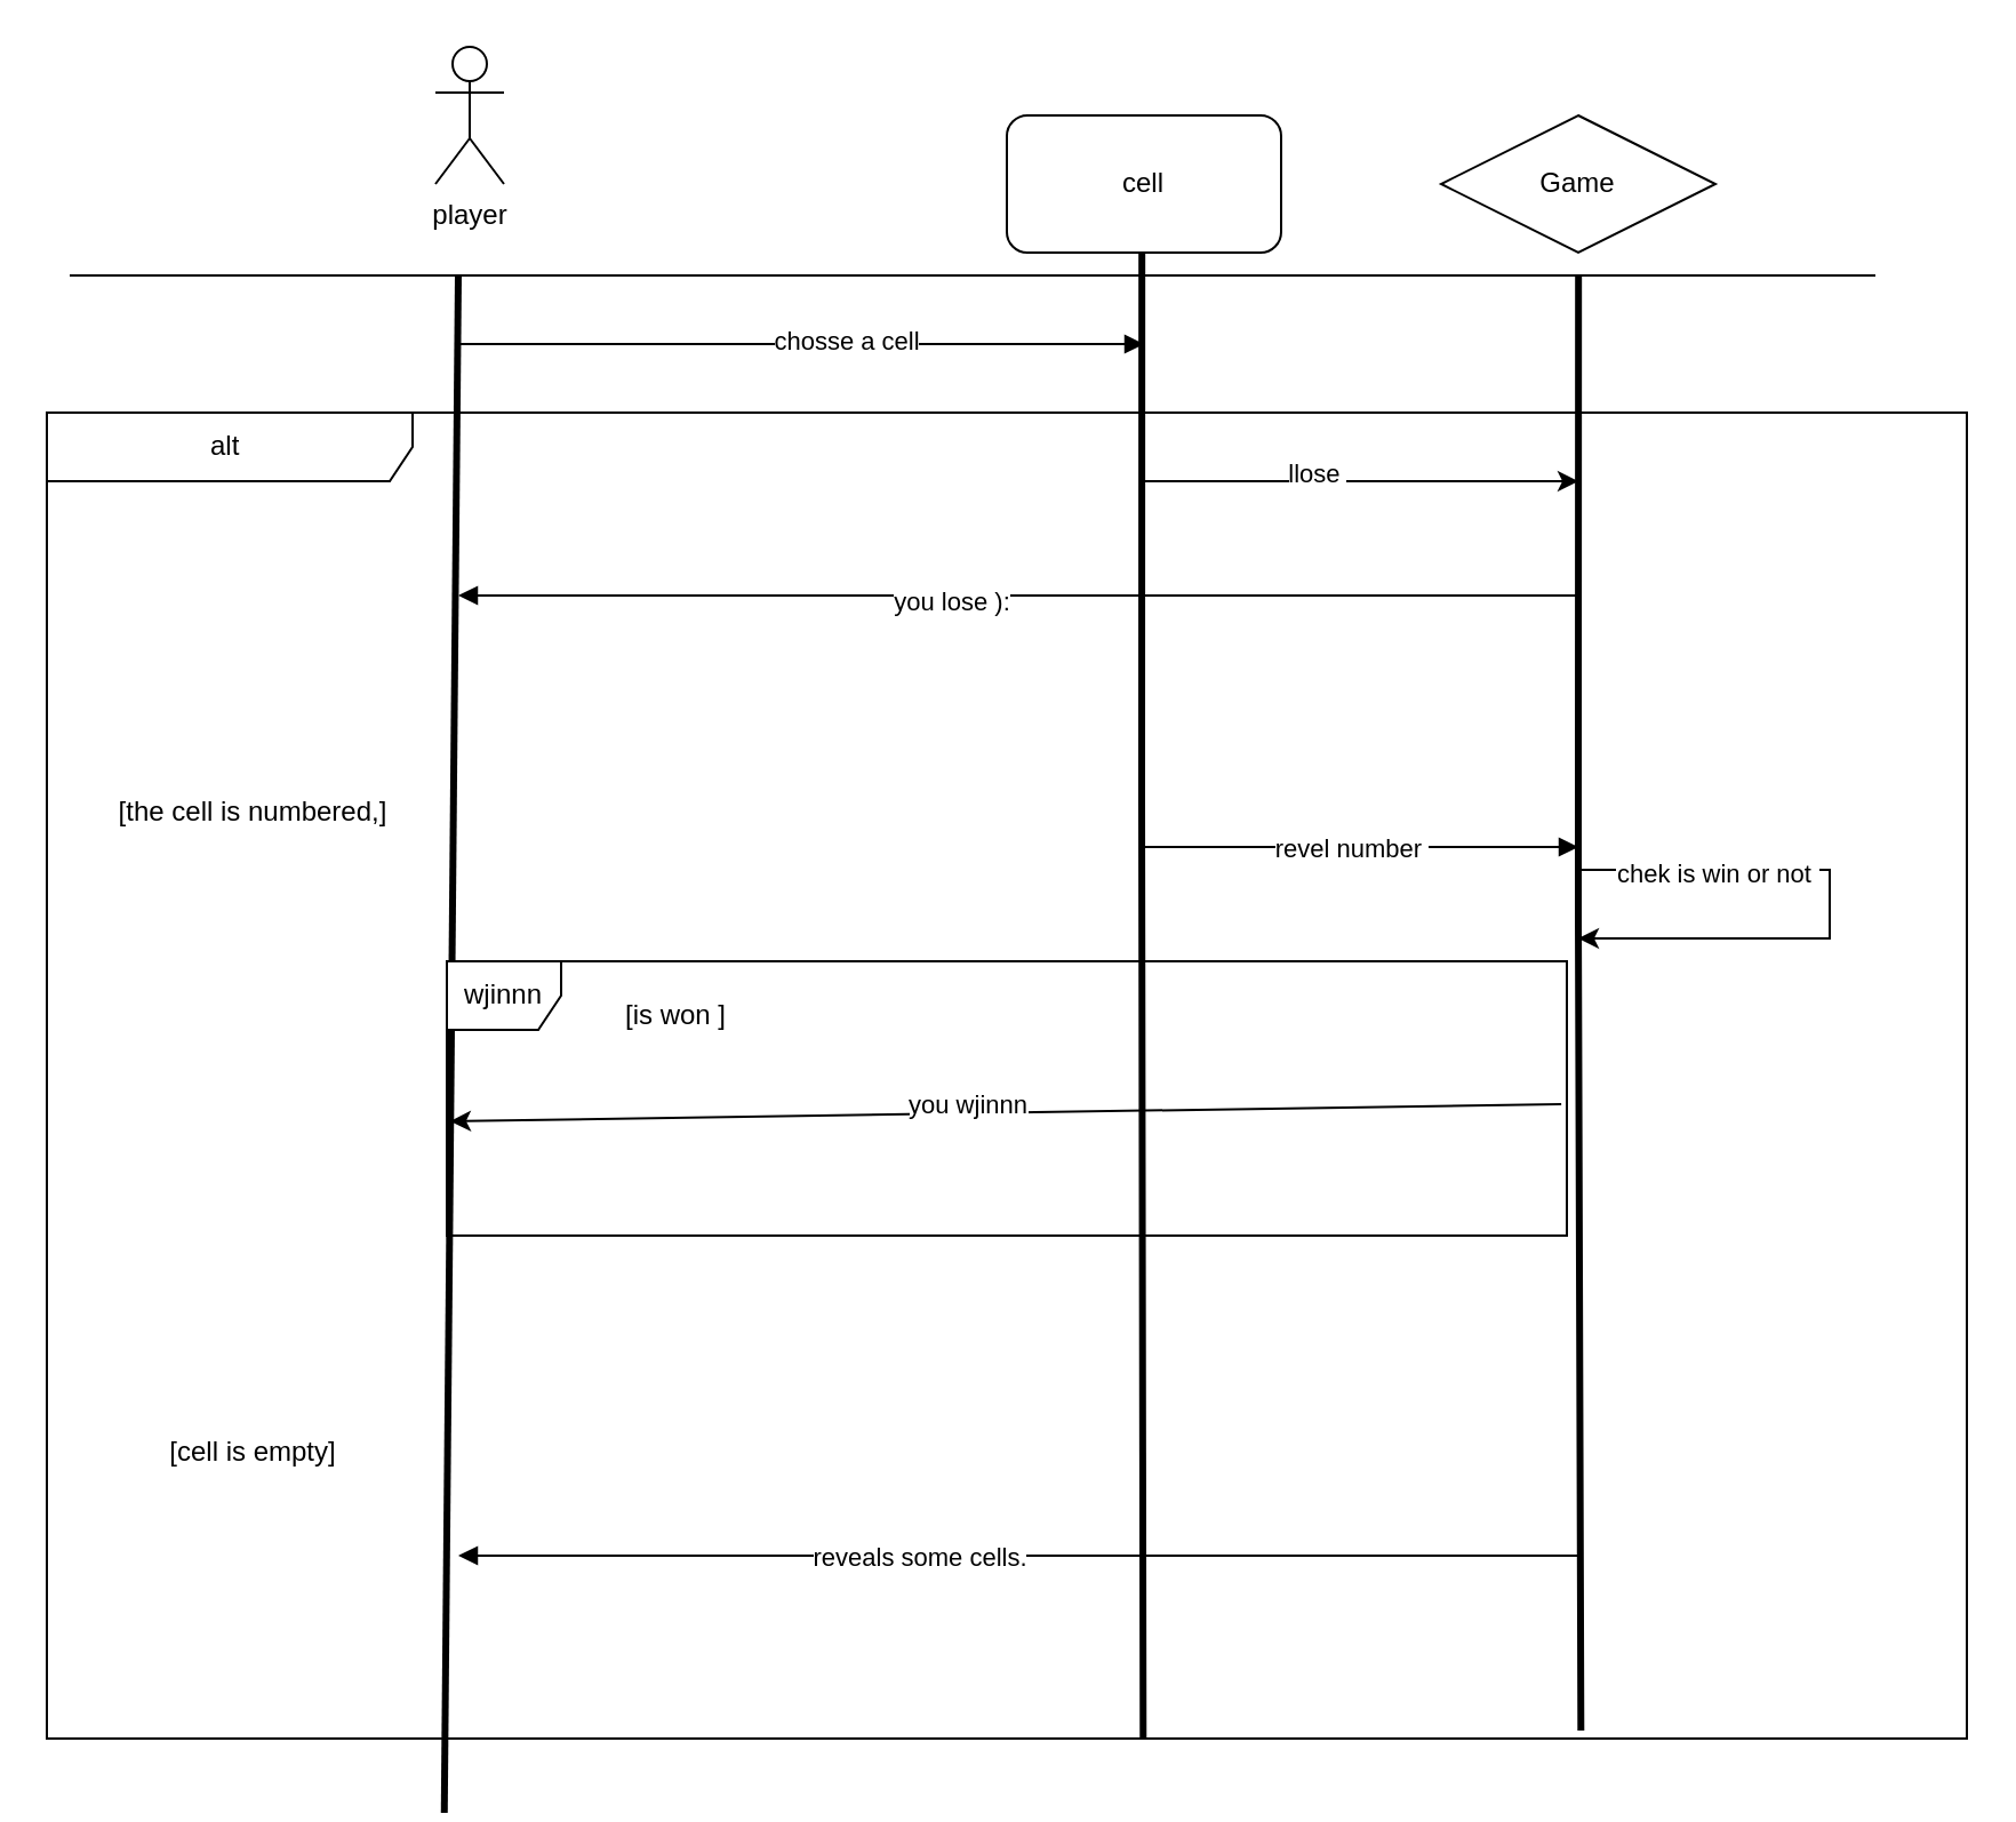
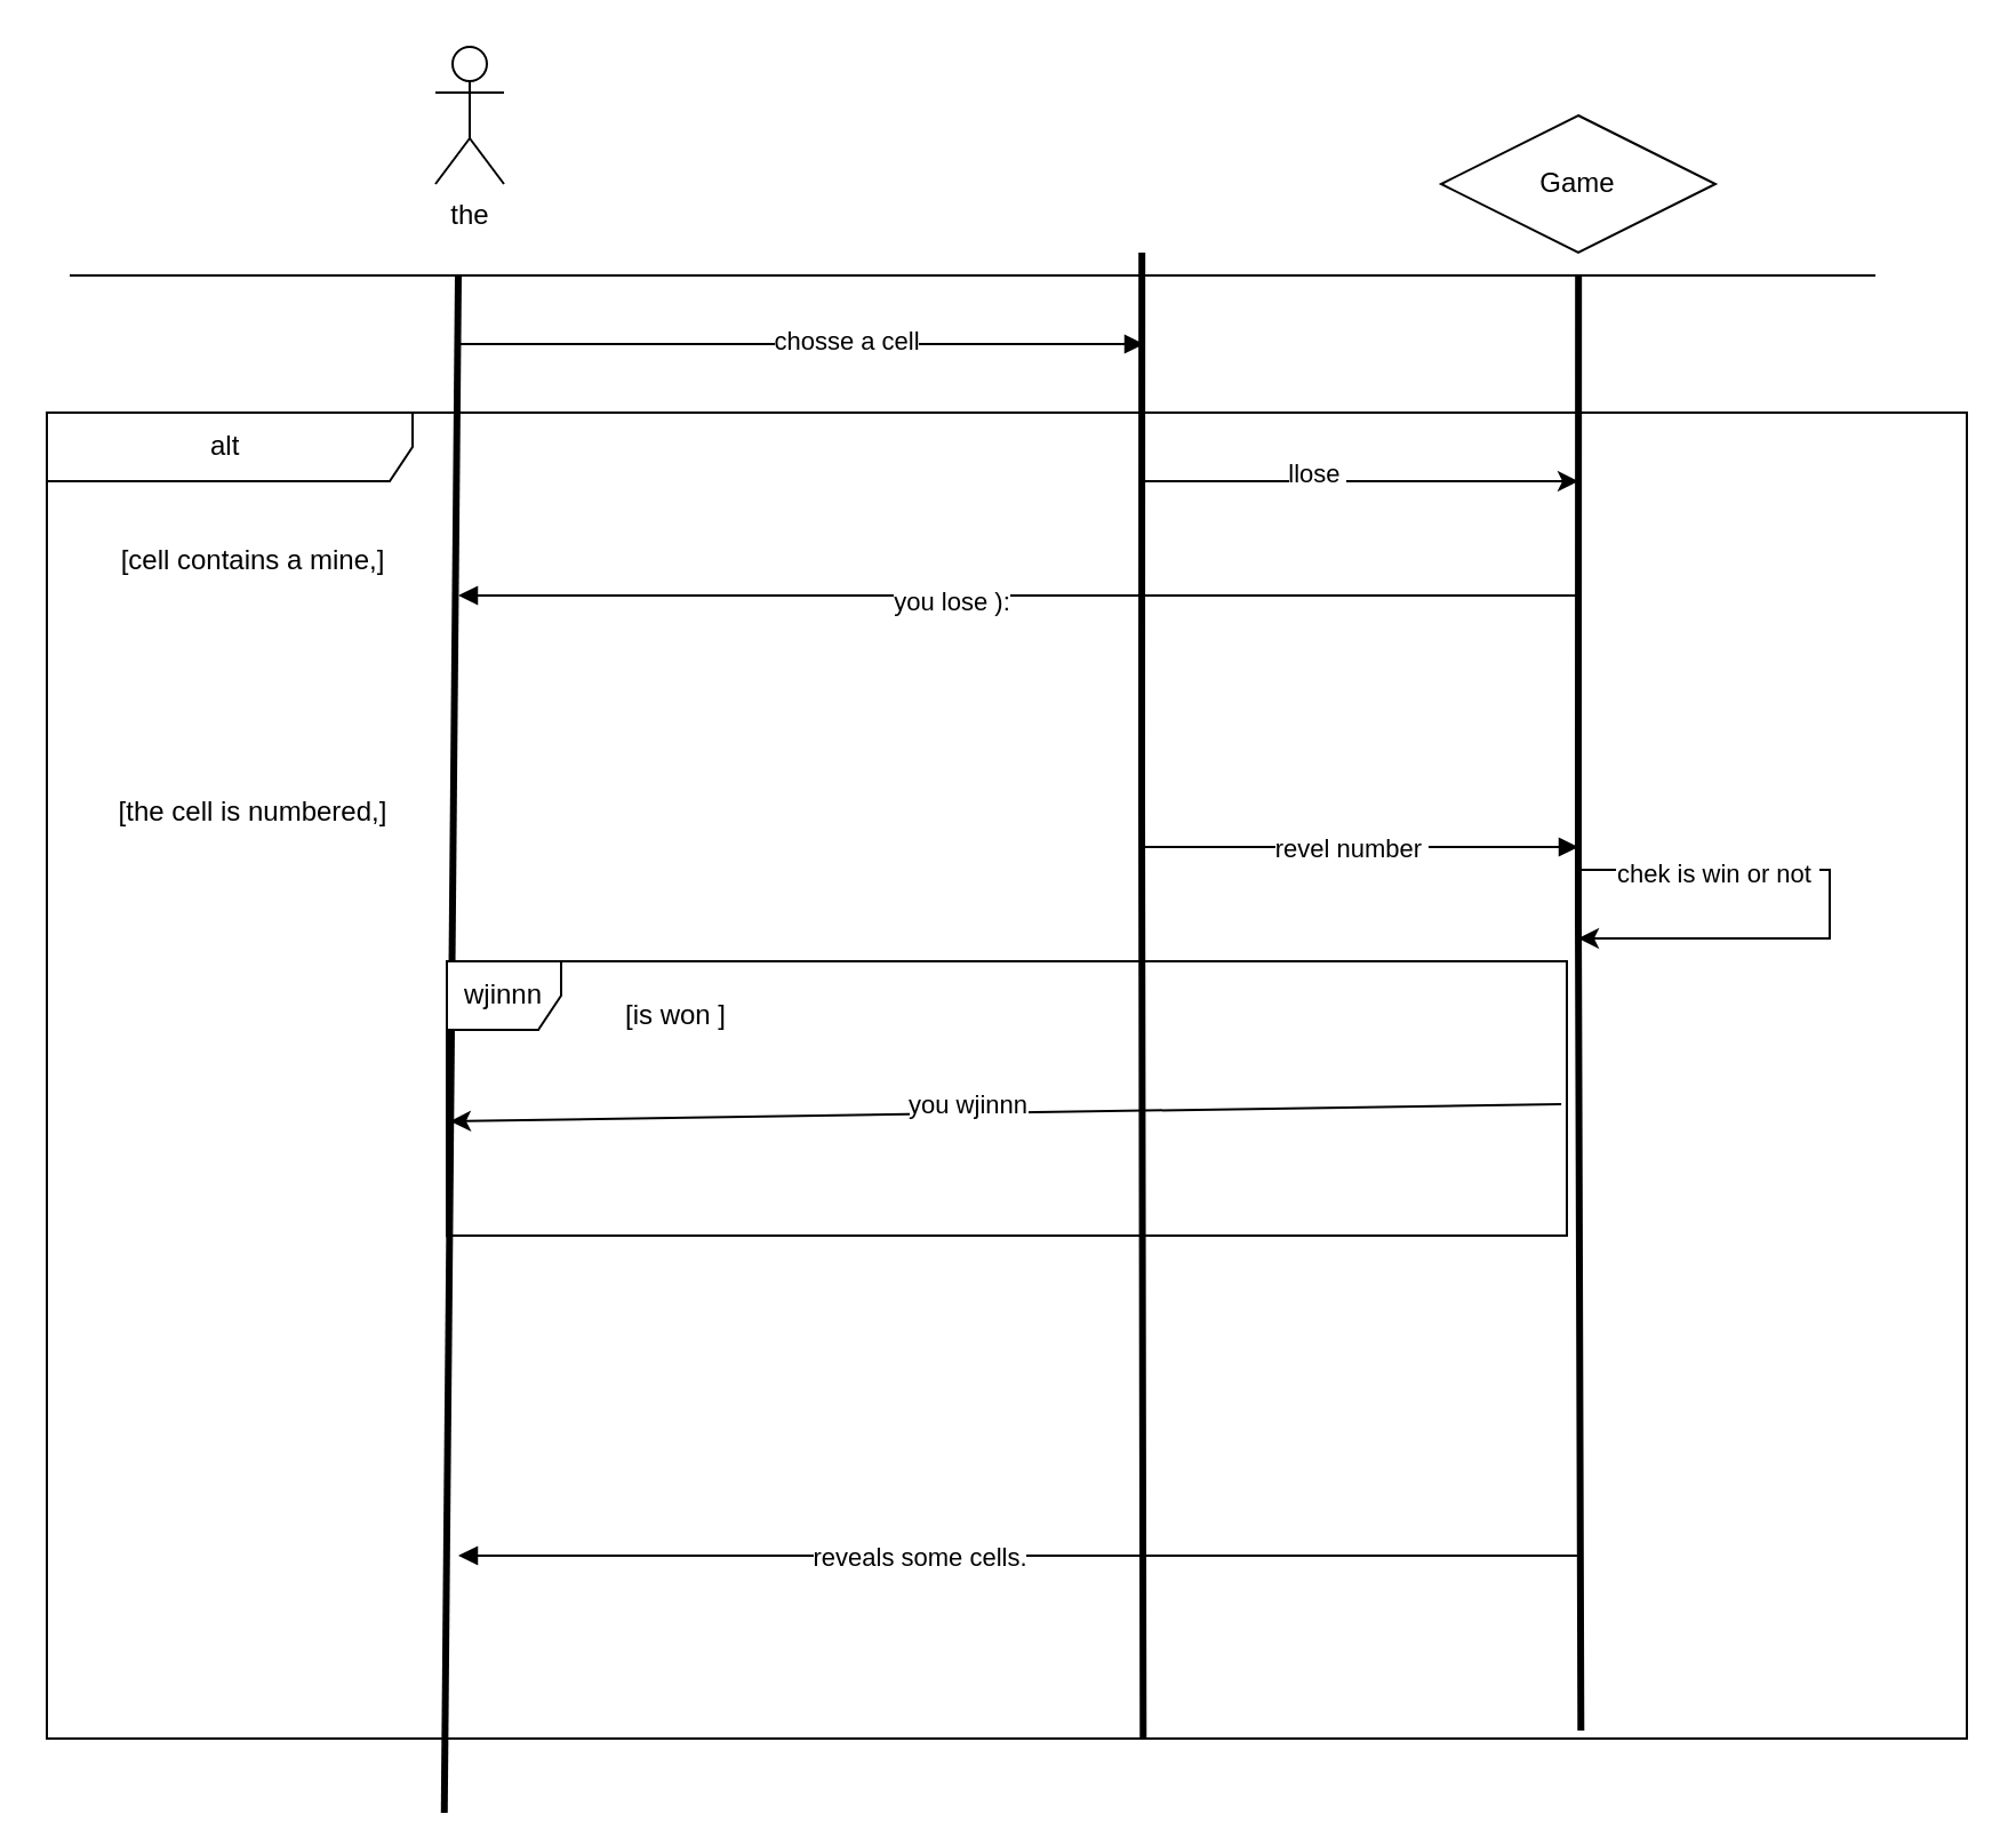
  <mxCell id="0" />
  <mxCell id="1" parent="0" />
- <mxCell id="2" value="player" style="shape=umlActor;verticalLabelPosition=bottom;verticalAlign=top;html=1;outlineConnect=0;" parent="1" vertex="1"><mxGeometry x="190" y="20" width="30" height="60" as="geometry" /></mxCell>
+ <mxCell id="2" value="the" style="shape=umlActor;verticalLabelPosition=bottom;verticalAlign=top;html=1;outlineConnect=0;" parent="1" vertex="1"><mxGeometry x="190" y="20" width="30" height="60" as="geometry" /></mxCell>
  <mxCell id="3" value="" style="endArrow=none;html=1;rounded=0;" parent="1" edge="1"><mxGeometry width="50" height="50" relative="1" as="geometry"><mxPoint x="30" as="sourcePoint" y="120" /><mxPoint x="820" as="targetPoint" y="120" /></mxGeometry></mxCell>
- <mxCell id="4" value="cell" style="rounded=1;whiteSpace=wrap;html=1;" parent="1" vertex="1"><mxGeometry x="440" y="50" width="120" height="60" as="geometry" /></mxCell>
  <mxCell id="5" value="alt&amp;nbsp;" style="shape=umlFrame;whiteSpace=wrap;html=1;pointerEvents=0;recursiveResize=0;container=1;collapsible=0;width=160;" parent="1" vertex="1"><mxGeometry y="180" width="840" height="580" as="geometry" x="20" /></mxCell>
+ <mxCell id="6" value="[cell contains a mine,]" style="text;html=1;align=center;verticalAlign=middle;resizable=0;points=[];autosize=1;strokeColor=none;fillColor=none;" parent="5" vertex="1"><mxGeometry x="20" y="50" width="140" height="30" as="geometry" /></mxCell>
  <mxCell id="7" value="" style="endArrow=none;startArrow=none;endFill=0;startFill=0;endSize=22;html=1;verticalAlign=bottom;labelBackgroundColor=none;strokeWidth=3;rounded=0;startSize=10;jumpSize=10;exitX=0.571;exitY=1;exitDx=0;exitDy=0;exitPerimeter=0;" parent="5" edge="1" source="5"><mxGeometry width="160" relative="1" as="geometry"><mxPoint x="479.09" y="410" as="sourcePoint" /><mxPoint x="479.09" y="-70" as="targetPoint" /><Array as="points"><mxPoint x="479" y="170" /></Array></mxGeometry></mxCell>
  <mxCell id="8" value="" style="endArrow=none;startArrow=none;endFill=0;startFill=0;endSize=22;html=1;verticalAlign=bottom;labelBackgroundColor=none;strokeWidth=3;rounded=0;startSize=10;jumpSize=10;exitX=0.207;exitY=1.056;exitDx=0;exitDy=0;exitPerimeter=0;" parent="5" edge="1" source="5"><mxGeometry width="160" relative="1" as="geometry"><mxPoint x="180" y="420" as="sourcePoint" /><mxPoint x="180" y="-60" as="targetPoint" /></mxGeometry></mxCell>
  <mxCell id="9" value="[the cell is numbered,]" style="text;html=1;align=center;verticalAlign=middle;resizable=0;points=[];autosize=1;strokeColor=none;fillColor=none;" parent="5" vertex="1"><mxGeometry x="20" y="160" width="140" height="30" as="geometry" /></mxCell>
- <mxCell id="10" value="[cell is empty]" style="text;html=1;align=center;verticalAlign=middle;resizable=0;points=[];autosize=1;strokeColor=none;fillColor=none;" parent="5" vertex="1"><mxGeometry x="40" y="440" width="100" height="30" as="geometry" /></mxCell>
  <mxCell id="11" value="" style="endArrow=none;startArrow=none;endFill=0;startFill=0;endSize=22;html=1;verticalAlign=bottom;labelBackgroundColor=none;strokeWidth=3;rounded=0;startSize=10;jumpSize=10;exitX=0.799;exitY=0.994;exitDx=0;exitDy=0;exitPerimeter=0;" edge="1" parent="5" source="5"><mxGeometry width="160" relative="1" as="geometry"><mxPoint x="670.09" y="420" as="sourcePoint" /><mxPoint x="670.09" y="-60" as="targetPoint" /><Array as="points"><mxPoint x="670" y="220" /><mxPoint x="670" y="180" /></Array></mxGeometry></mxCell>
  <mxCell id="12" value="wjinnn" style="shape=umlFrame;whiteSpace=wrap;html=1;pointerEvents=0;recursiveResize=0;container=1;collapsible=0;width=50;" vertex="1" parent="5"><mxGeometry x="175" y="240" width="490" height="120" as="geometry" /></mxCell>
  <mxCell id="13" value="[is won ]" style="text;align=center;html=1;" vertex="1" parent="12"><mxGeometry width="100" height="20" relative="1" as="geometry"><mxPoint x="50" y="10" as="offset" /></mxGeometry></mxCell>
  <mxCell id="14" value="" style="html=1;verticalAlign=bottom;labelBackgroundColor=none;endArrow=block;endFill=1;rounded=0;" parent="5" edge="1"><mxGeometry width="160" relative="1" as="geometry"><mxPoint x="670" y="500" as="sourcePoint" /><mxPoint x="180" y="500" as="targetPoint" /></mxGeometry></mxCell>
  <mxCell id="15" value="reveals some cells." style="edgeLabel;html=1;align=center;verticalAlign=middle;resizable=0;points=[];" parent="14" vertex="1" connectable="0"><mxGeometry x="0.18" relative="1" as="geometry"><mxPoint as="offset" /></mxGeometry></mxCell>
  <mxCell id="16" value="" style="html=1;verticalAlign=bottom;labelBackgroundColor=none;endArrow=block;endFill=1;rounded=0;" parent="5" edge="1"><mxGeometry width="160" relative="1" as="geometry"><mxPoint x="480" y="190" as="sourcePoint" /><mxPoint x="670" y="190" as="targetPoint" /></mxGeometry></mxCell>
  <mxCell id="17" value="revel number&amp;nbsp;" style="edgeLabel;html=1;align=center;verticalAlign=middle;resizable=0;points=[];" parent="16" vertex="1" connectable="0"><mxGeometry x="0.131" relative="1" as="geometry"><mxPoint x="-17" as="offset" /></mxGeometry></mxCell>
  <mxCell id="18" value="" style="endArrow=classic;html=1;rounded=0;entryX=0.003;entryY=0.583;entryDx=0;entryDy=0;entryPerimeter=0;exitX=0.995;exitY=0.521;exitDx=0;exitDy=0;exitPerimeter=0;" edge="1" parent="5" source="12" target="12"><mxGeometry width="50" height="50" relative="1" as="geometry"><mxPoint x="290" y="240" as="sourcePoint" /><mxPoint x="340" y="190" as="targetPoint" /></mxGeometry></mxCell>
  <mxCell id="19" value="you wjinnn" style="edgeLabel;html=1;align=center;verticalAlign=middle;resizable=0;points=[];" vertex="1" connectable="0" parent="18"><mxGeometry x="0.07" y="-4" relative="1" as="geometry"><mxPoint as="offset" /></mxGeometry></mxCell>
  <mxCell id="20" value="" style="endArrow=classic;html=1;rounded=0;" edge="1" parent="5"><mxGeometry width="50" height="50" relative="1" as="geometry"><mxPoint x="670" y="200" as="sourcePoint" /><mxPoint x="670" y="230" as="targetPoint" /><Array as="points"><mxPoint x="780" y="200" /><mxPoint x="780" y="230" /></Array></mxGeometry></mxCell>
  <mxCell id="21" value="chek is win or not&amp;nbsp;" style="edgeLabel;html=1;align=center;verticalAlign=middle;resizable=0;points=[];" vertex="1" connectable="0" parent="20"><mxGeometry x="-0.52" y="-1" relative="1" as="geometry"><mxPoint as="offset" /></mxGeometry></mxCell>
  <mxCell id="22" value="" style="html=1;verticalAlign=bottom;labelBackgroundColor=none;endArrow=block;endFill=1;rounded=0;" parent="1" edge="1"><mxGeometry width="160" relative="1" as="geometry"><mxPoint x="200" y="150" as="sourcePoint" /><mxPoint x="500" y="150" as="targetPoint" /></mxGeometry></mxCell>
  <mxCell id="23" value="chosse a cell" style="edgeLabel;html=1;align=center;verticalAlign=middle;resizable=0;points=[];" parent="22" vertex="1" connectable="0"><mxGeometry x="0.127" y="2" relative="1" as="geometry"><mxPoint as="offset" /></mxGeometry></mxCell>
  <mxCell id="24" value="" style="html=1;verticalAlign=bottom;labelBackgroundColor=none;endArrow=block;endFill=1;rounded=0;" parent="1" edge="1"><mxGeometry width="160" relative="1" as="geometry"><mxPoint x="690" y="260" as="sourcePoint" /><mxPoint x="200" y="260" as="targetPoint" /></mxGeometry></mxCell>
  <mxCell id="25" value="you lose ):" style="edgeLabel;html=1;align=center;verticalAlign=middle;resizable=0;points=[];" parent="24" vertex="1" connectable="0"><mxGeometry x="0.123" y="2" relative="1" as="geometry"><mxPoint as="offset" /></mxGeometry></mxCell>
  <mxCell id="26" value="Game" style="rhombus;whiteSpace=wrap;html=1;" vertex="1" parent="1"><mxGeometry x="630" y="50" width="120" height="60" as="geometry" /></mxCell>
  <mxCell id="27" value="" style="endArrow=classic;html=1;rounded=0;" edge="1" parent="1"><mxGeometry width="50" height="50" relative="1" as="geometry"><mxPoint x="500" y="210" as="sourcePoint" /><mxPoint x="690" y="210" as="targetPoint" /></mxGeometry></mxCell>
  <mxCell id="28" value="llose&amp;nbsp;" style="edgeLabel;html=1;align=center;verticalAlign=middle;resizable=0;points=[];" vertex="1" connectable="0" parent="27"><mxGeometry x="-0.21" y="4" relative="1" as="geometry"><mxPoint as="offset" /></mxGeometry></mxCell>
